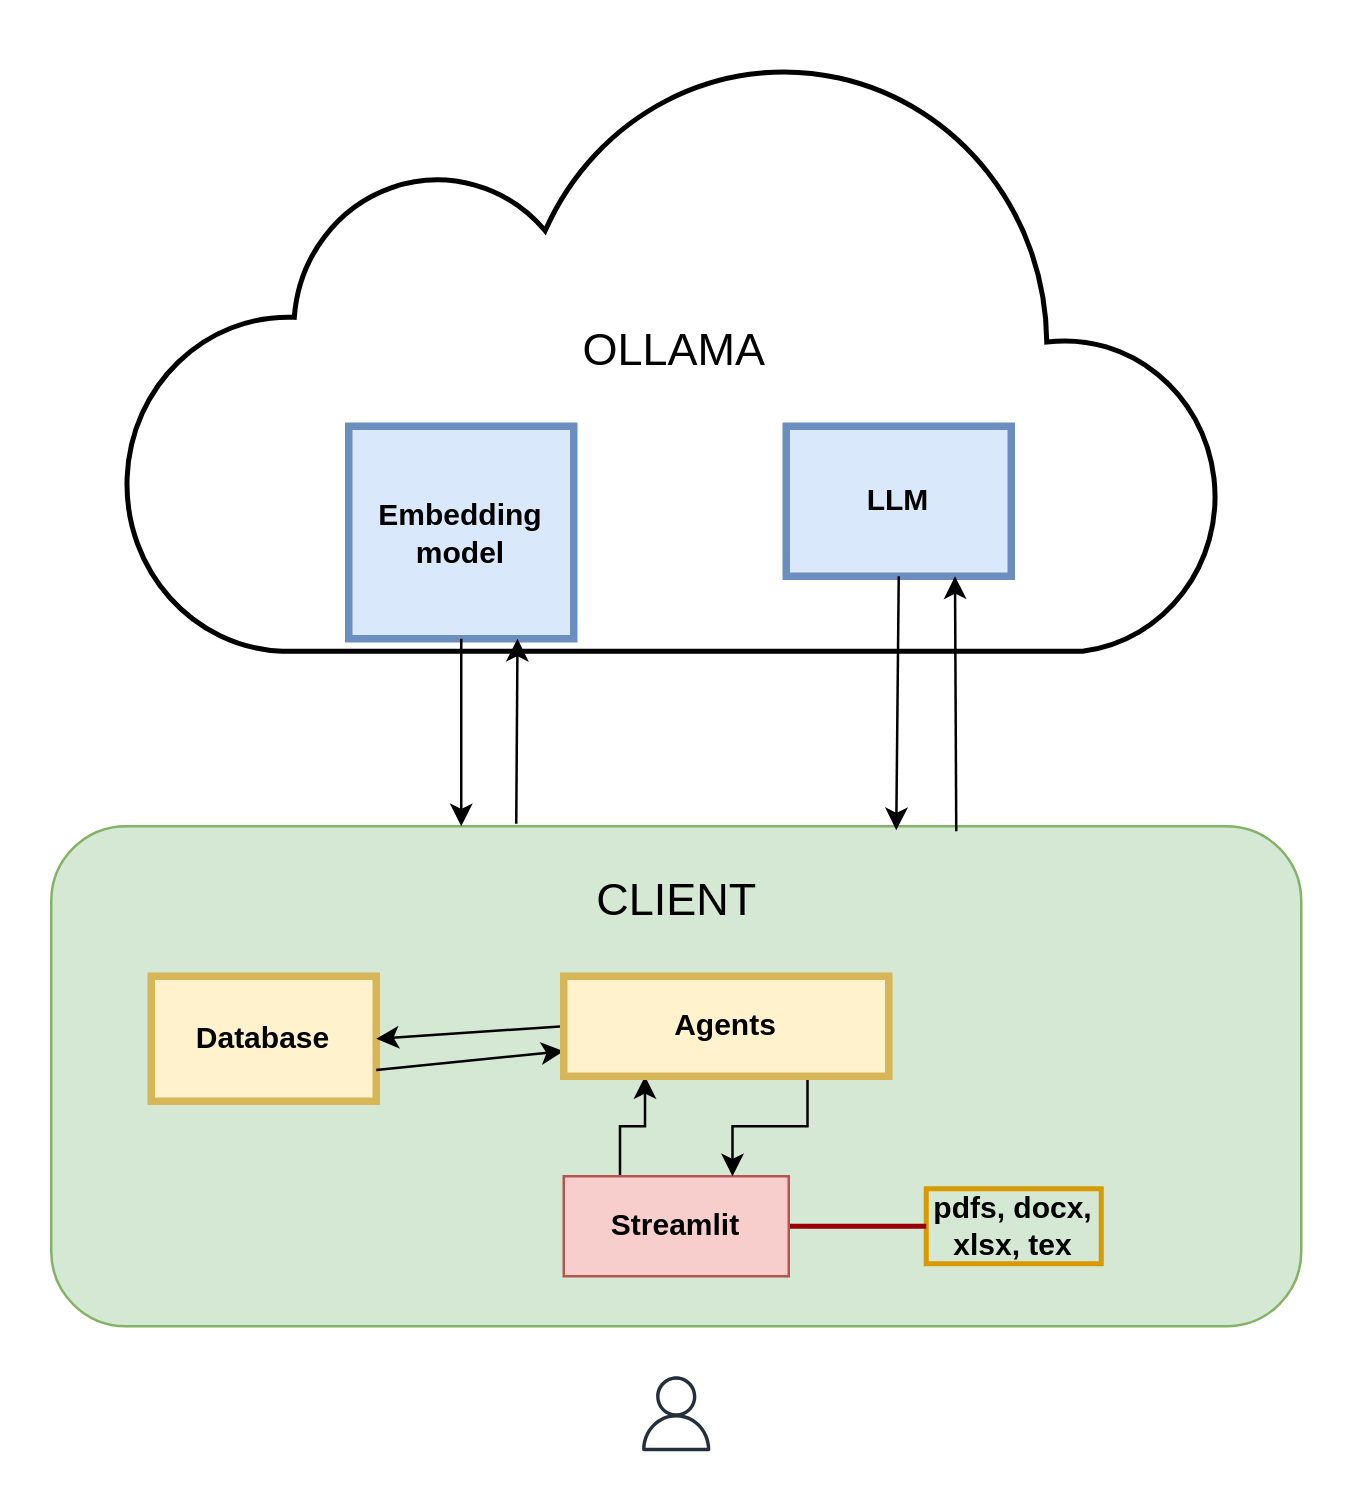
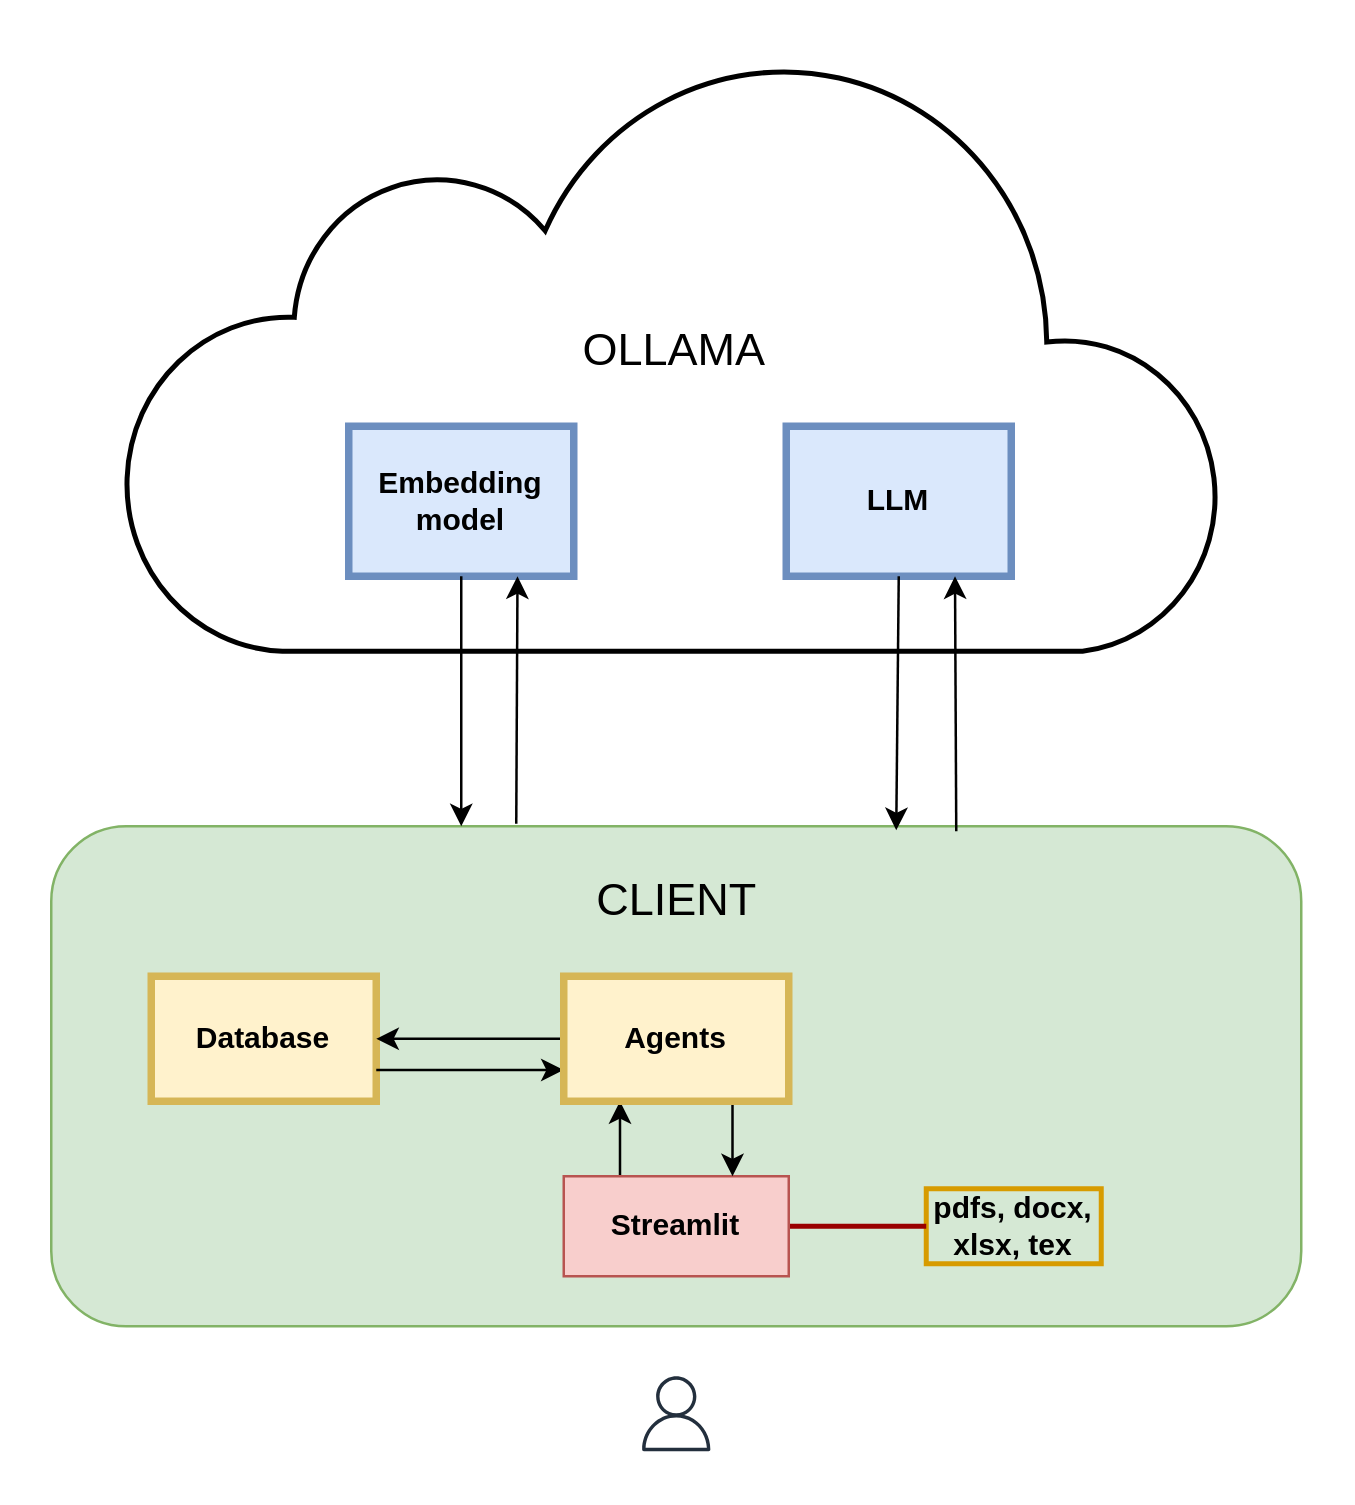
  <mxCell id="0" />
  <mxCell id="1" parent="0" />
  <mxCell id="2" value="" style="rounded=1;whiteSpace=wrap;html=1;fillColor=#d5e8d4;strokeColor=#82b366;" vertex="1" parent="1"><mxGeometry x="20" y="330" width="500" height="200" as="geometry" /></mxCell>
  <mxCell id="3" value="" style="html=1;verticalLabelPosition=bottom;align=center;labelBackgroundColor=#ffffff;verticalAlign=top;strokeWidth=2;strokeColor=#000000;shadow=0;dashed=0;shape=mxgraph.ios7.icons.cloud;fillColor=none;" vertex="1" parent="1"><mxGeometry x="49" y="20" width="440" height="240" as="geometry" /></mxCell>
  <mxCell id="4" value="Database" style="whiteSpace=wrap;align=center;verticalAlign=middle;fontStyle=1;strokeWidth=3;fillColor=#fff2cc;strokeColor=#d6b656;" vertex="1" parent="1"><mxGeometry x="60" y="390" width="90" height="50" as="geometry" /></mxCell>
  <mxCell id="5" value="" style="sketch=0;outlineConnect=0;fontColor=#232F3E;gradientColor=none;fillColor=#232F3D;strokeColor=none;dashed=0;verticalLabelPosition=bottom;verticalAlign=top;align=center;html=1;fontSize=12;fontStyle=0;aspect=fixed;pointerEvents=1;shape=mxgraph.aws4.user;" vertex="1" parent="1"><mxGeometry x="255" y="550" width="30" height="30" as="geometry" /></mxCell>
  <mxCell id="6" value="pdfs, docx, xlsx, tex" style="whiteSpace=wrap;align=center;verticalAlign=middle;fontStyle=1;strokeWidth=2;fillColor=#d5e8d4;strokeColor=#d79b00;" vertex="1" parent="1"><mxGeometry x="370" y="475" width="70" height="30" as="geometry" /></mxCell>
- <mxCell id="7" value="Embedding model" style="whiteSpace=wrap;align=center;verticalAlign=middle;fontStyle=1;strokeWidth=3;fillColor=#dae8fc;strokeColor=#6c8ebf;" vertex="1" parent="1"><mxGeometry x="139" y="170" width="90" height="85" as="geometry" /></mxCell>
+ <mxCell id="7" value="Embedding model" style="whiteSpace=wrap;align=center;verticalAlign=middle;fontStyle=1;strokeWidth=3;fillColor=#dae8fc;strokeColor=#6c8ebf;" vertex="1" parent="1"><mxGeometry x="139" y="170" width="90" height="60" as="geometry" /></mxCell>
  <mxCell id="8" value="LLM" style="whiteSpace=wrap;align=center;verticalAlign=middle;fontStyle=1;strokeWidth=3;fillColor=#dae8fc;strokeColor=#6c8ebf;" vertex="1" parent="1"><mxGeometry x="314" y="170" width="90" height="60" as="geometry" /></mxCell>
  <mxCell id="9" value="" style="endArrow=classic;html=1;rounded=0;exitX=0;exitY=0.5;exitDx=0;exitDy=0;entryX=1;entryY=0.5;entryDx=0;entryDy=0;" edge="1" parent="1" source="21" target="4"><mxGeometry width="50" height="50" relative="1" as="geometry"><mxPoint x="205" y="415" as="sourcePoint" /><mxPoint x="90" y="176" as="targetPoint" /></mxGeometry></mxCell>
  <mxCell id="10" value="" style="endArrow=classic;html=1;rounded=0;exitX=1;exitY=0.75;exitDx=0;exitDy=0;entryX=0;entryY=0.75;entryDx=0;entryDy=0;" edge="1" parent="1" source="4" target="21"><mxGeometry width="50" height="50" relative="1" as="geometry"><mxPoint x="90" y="184" as="sourcePoint" /><mxPoint x="205" y="427.5" as="targetPoint" /></mxGeometry></mxCell>
  <mxCell id="11" value="" style="edgeStyle=none;noEdgeStyle=1;strokeColor=#990000;strokeWidth=2;exitX=0;exitY=0.5;exitDx=0;exitDy=0;entryX=1;entryY=0.5;entryDx=0;entryDy=0;endArrow=none;" edge="1" parent="1" source="6" target="19"><mxGeometry width="100" height="100" relative="1" as="geometry"><mxPoint x="325" y="310" as="sourcePoint" /><mxPoint x="370" y="430" as="targetPoint" /></mxGeometry></mxCell>
  <mxCell id="12" value="" style="endArrow=classic;html=1;rounded=0;exitX=0.214;exitY=-0.005;exitDx=0;exitDy=0;entryX=0.75;entryY=1;entryDx=0;entryDy=0;exitPerimeter=0;" edge="1" parent="1" target="7"><mxGeometry width="50" height="50" relative="1" as="geometry"><mxPoint x="206" y="329" as="sourcePoint" /><mxPoint x="239" y="410" as="targetPoint" /></mxGeometry></mxCell>
  <mxCell id="13" value="" style="endArrow=classic;html=1;rounded=0;exitX=0.5;exitY=1;exitDx=0;exitDy=0;entryX=0.17;entryY=0;entryDx=0;entryDy=0;entryPerimeter=0;" edge="1" parent="1" source="7"><mxGeometry width="50" height="50" relative="1" as="geometry"><mxPoint x="324" y="380" as="sourcePoint" /><mxPoint x="184" y="330" as="targetPoint" /></mxGeometry></mxCell>
  <mxCell id="14" value="" style="endArrow=classic;html=1;rounded=0;entryX=0.75;entryY=1;entryDx=0;entryDy=0;" edge="1" parent="1" target="8"><mxGeometry width="50" height="50" relative="1" as="geometry"><mxPoint x="382" y="332" as="sourcePoint" /><mxPoint x="249" y="260" as="targetPoint" /></mxGeometry></mxCell>
  <mxCell id="15" value="" style="endArrow=classic;html=1;rounded=0;exitX=0.5;exitY=1;exitDx=0;exitDy=0;entryX=0.518;entryY=0.008;entryDx=0;entryDy=0;entryPerimeter=0;" edge="1" parent="1" source="8"><mxGeometry width="50" height="50" relative="1" as="geometry"><mxPoint x="394" y="340" as="sourcePoint" /><mxPoint x="358" y="331.6" as="targetPoint" /></mxGeometry></mxCell>
  <mxCell id="16" value="&lt;font style=&quot;font-size: 18px;&quot;&gt;OLLAMA&lt;/font&gt;" style="text;html=1;align=center;verticalAlign=middle;resizable=0;points=[];autosize=1;strokeColor=none;fillColor=none;" vertex="1" parent="1"><mxGeometry x="219" y="120" width="100" height="40" as="geometry" /></mxCell>
  <mxCell id="17" value="&lt;font style=&quot;font-size: 18px;&quot;&gt;CLIENT&lt;/font&gt;" style="text;html=1;align=center;verticalAlign=middle;resizable=0;points=[];autosize=1;strokeColor=none;fillColor=none;" vertex="1" parent="1"><mxGeometry x="225" y="340" width="90" height="40" as="geometry" /></mxCell>
  <mxCell id="18" style="edgeStyle=orthogonalEdgeStyle;rounded=0;orthogonalLoop=1;jettySize=auto;html=1;exitX=0.25;exitY=0;exitDx=0;exitDy=0;entryX=0.25;entryY=1;entryDx=0;entryDy=0;" edge="1" parent="1" source="19" target="21"><mxGeometry relative="1" as="geometry" /></mxCell>
  <mxCell id="19" value="&lt;b&gt;Streamlit&lt;/b&gt;" style="rounded=0;whiteSpace=wrap;html=1;fillColor=#f8cecc;strokeColor=#b85450;" vertex="1" parent="1"><mxGeometry x="225" y="470" width="90" height="40" as="geometry" /></mxCell>
  <mxCell id="20" style="edgeStyle=orthogonalEdgeStyle;rounded=0;orthogonalLoop=1;jettySize=auto;html=1;exitX=0.75;exitY=1;exitDx=0;exitDy=0;entryX=0.75;entryY=0;entryDx=0;entryDy=0;" edge="1" parent="1" source="21" target="19"><mxGeometry relative="1" as="geometry" /></mxCell>
- <mxCell id="21" value="Agents" style="whiteSpace=wrap;align=center;verticalAlign=middle;fontStyle=1;strokeWidth=3;fillColor=#fff2cc;strokeColor=#d6b656;" vertex="1" parent="1"><mxGeometry x="225" y="390" width="130" height="40" as="geometry" /></mxCell>
+ <mxCell id="21" value="Agents" style="whiteSpace=wrap;align=center;verticalAlign=middle;fontStyle=1;strokeWidth=3;fillColor=#fff2cc;strokeColor=#d6b656;" vertex="1" parent="1"><mxGeometry x="225" y="390" width="90" height="50" as="geometry" /></mxCell>
